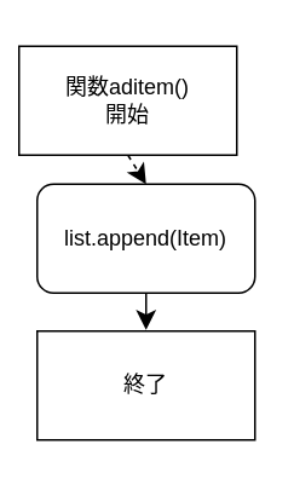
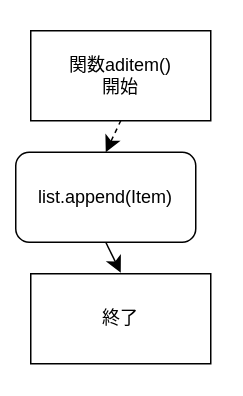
  <mxCell id="0" />
  <mxCell id="1" parent="0" />
  <mxCell id="2" style="edgeStyle=none;curved=1;rounded=0;orthogonalLoop=1;jettySize=auto;html=1;exitX=0.5;exitY=1;exitDx=0;exitDy=0;fontSize=12;startSize=8;endSize=8;" edge="1" parent="1" source="3"><mxGeometry relative="1" as="geometry"><mxPoint x="80" y="181.333" as="targetPoint" /></mxGeometry></mxCell>
- <mxCell id="3" value="list.append(Item)" style="rounded=1;whiteSpace=wrap;html=1;" vertex="1" parent="1"><mxGeometry x="20" y="101" width="120" height="60" as="geometry" /></mxCell>
+ <mxCell id="3" value="list.append(Item)" style="rounded=1;whiteSpace=wrap;html=1;" vertex="1" parent="1"><mxGeometry x="10" y="101" width="120" height="60" as="geometry" /></mxCell>
  <mxCell id="4" style="edgeStyle=none;curved=1;rounded=0;orthogonalLoop=1;jettySize=auto;html=1;exitX=0.5;exitY=1;exitDx=0;exitDy=0;entryX=0.5;entryY=0;entryDx=0;entryDy=0;fontSize=12;startSize=8;endSize=8;dashed=1;" edge="1" parent="1" source="5" target="3"><mxGeometry relative="1" as="geometry" /></mxCell>
- <mxCell id="5" value="関数aditem()&lt;div&gt;開始&lt;/div&gt;" style="rounded=0;whiteSpace=wrap;html=1;" vertex="1" parent="1"><mxGeometry x="10" y="25" width="120" height="60" as="geometry" /></mxCell>
+ <mxCell id="5" value="関数aditem()&lt;div&gt;開始&lt;/div&gt;" style="rounded=0;whiteSpace=wrap;html=1;" vertex="1" parent="1"><mxGeometry x="20" y="20" width="120" height="60" as="geometry" /></mxCell>
  <mxCell id="6" value="終了" style="rounded=0;whiteSpace=wrap;html=1;" vertex="1" parent="1"><mxGeometry x="20" y="182" width="120" height="60" as="geometry" /></mxCell>
